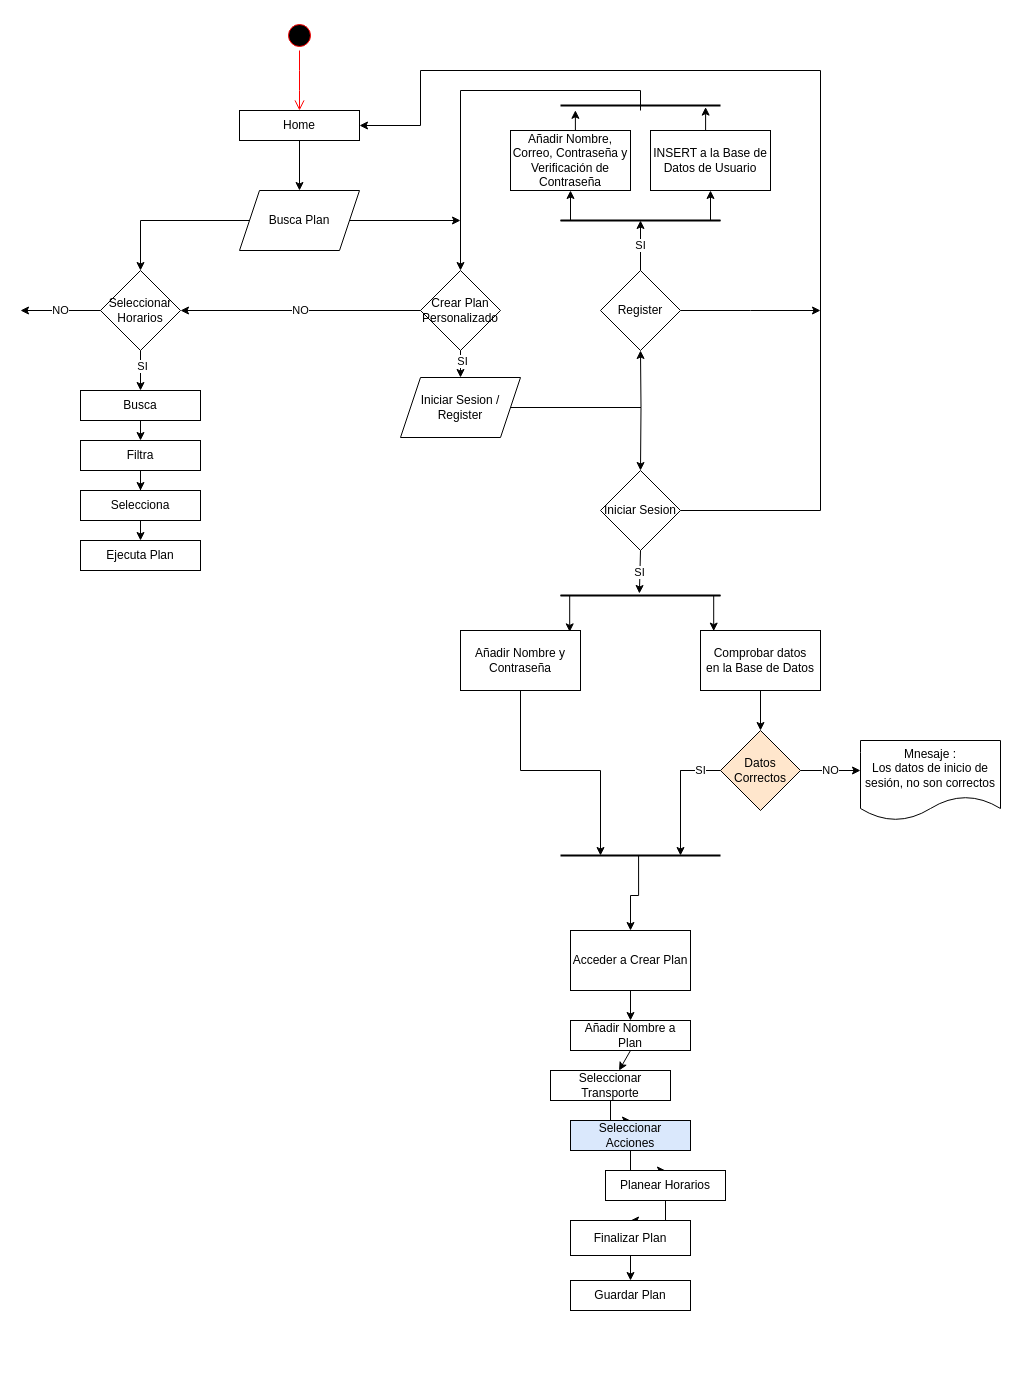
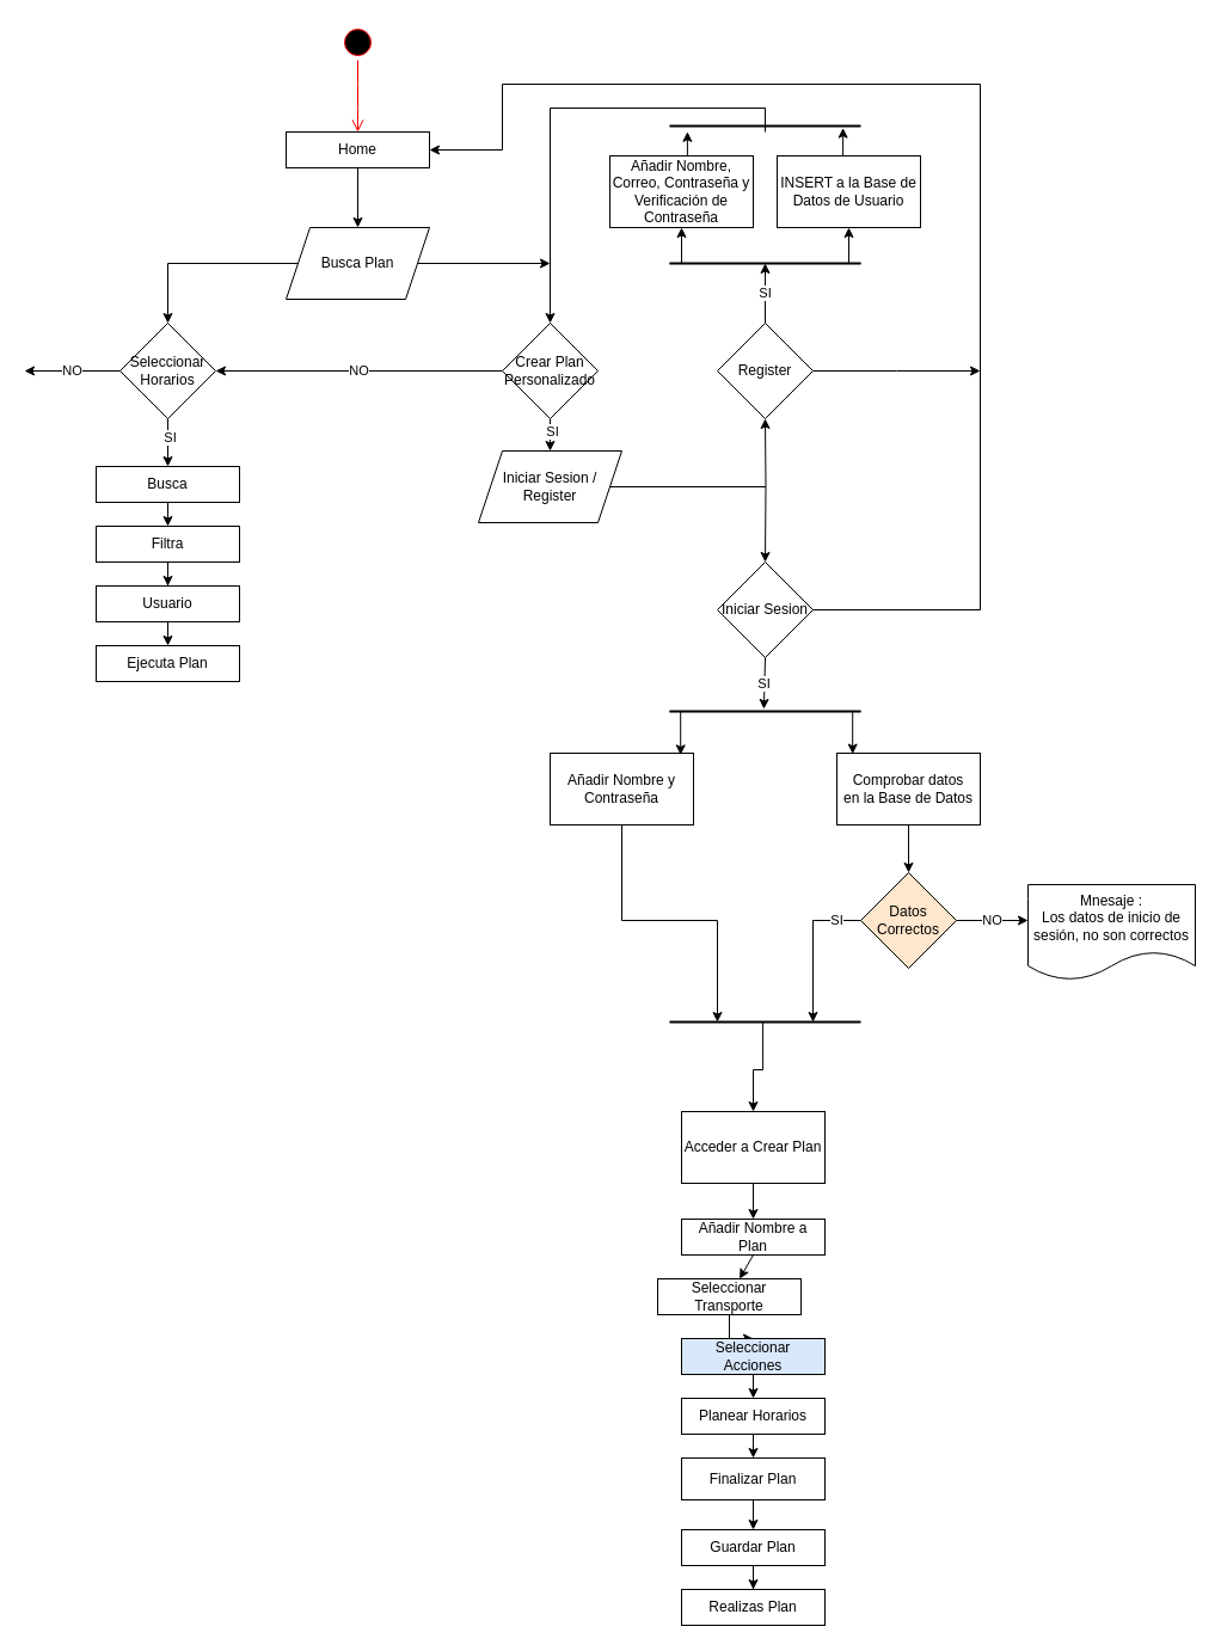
  <mxCell id="0" />
  <mxCell id="1" parent="0" />
  <mxCell id="2" value="" style="ellipse;html=1;shape=startState;fillColor=#000000;strokeColor=#ff0000;" vertex="1" parent="1"><mxGeometry x="284" y="20" width="30" height="30" as="geometry" /></mxCell>
  <mxCell id="3" value="" style="edgeStyle=orthogonalEdgeStyle;html=1;verticalAlign=bottom;endArrow=open;endSize=8;strokeColor=#ff0000;" edge="1" source="2" parent="1"><mxGeometry relative="1" as="geometry"><mxPoint x="299" y="110" as="targetPoint" /></mxGeometry></mxCell>
  <mxCell id="4" style="edgeStyle=orthogonalEdgeStyle;rounded=0;orthogonalLoop=1;jettySize=auto;html=1;entryX=0.5;entryY=0;entryDx=0;entryDy=0;" edge="1" parent="1" source="6" target="7"><mxGeometry relative="1" as="geometry"><mxPoint x="-70" y="220" as="targetPoint" /></mxGeometry></mxCell>
  <mxCell id="5" style="edgeStyle=orthogonalEdgeStyle;rounded=0;orthogonalLoop=1;jettySize=auto;html=1;" edge="1" parent="1" source="6"><mxGeometry relative="1" as="geometry"><mxPoint x="460" y="220" as="targetPoint" /></mxGeometry></mxCell>
  <mxCell id="6" value="Busca Plan" style="shape=parallelogram;perimeter=parallelogramPerimeter;whiteSpace=wrap;html=1;fixedSize=1;" vertex="1" parent="1"><mxGeometry x="239" y="190" width="120" height="60" as="geometry" /></mxCell>
  <mxCell id="7" value="Seleccionar&lt;br&gt;Horarios" style="rhombus;whiteSpace=wrap;html=1;" vertex="1" parent="1"><mxGeometry x="100" y="270" width="80" height="80" as="geometry" /></mxCell>
  <mxCell id="8" value="Busca" style="rounded=0;whiteSpace=wrap;html=1;" vertex="1" parent="1"><mxGeometry x="80" y="390" width="120" height="30" as="geometry" /></mxCell>
  <mxCell id="9" value="" style="endArrow=classic;html=1;exitX=0.5;exitY=1;exitDx=0;exitDy=0;entryX=0.5;entryY=0;entryDx=0;entryDy=0;" edge="1" parent="1" source="7" target="8"><mxGeometry width="50" height="50" relative="1" as="geometry"><mxPoint x="320" y="260" as="sourcePoint" /><mxPoint x="370" y="210" as="targetPoint" /></mxGeometry></mxCell>
  <mxCell id="10" value="SI" style="edgeLabel;html=1;align=center;verticalAlign=middle;resizable=0;points=[];" vertex="1" connectable="0" parent="9"><mxGeometry x="-0.236" y="1" relative="1" as="geometry"><mxPoint as="offset" /></mxGeometry></mxCell>
  <mxCell id="11" value="NO" style="endArrow=classic;html=1;exitX=0;exitY=0.5;exitDx=0;exitDy=0;" edge="1" parent="1" source="7"><mxGeometry width="50" height="50" relative="1" as="geometry"><mxPoint x="320" y="260" as="sourcePoint" /><mxPoint x="20" y="310" as="targetPoint" /></mxGeometry></mxCell>
  <mxCell id="12" style="edgeStyle=orthogonalEdgeStyle;rounded=0;orthogonalLoop=1;jettySize=auto;html=1;exitX=0.5;exitY=1;exitDx=0;exitDy=0;" edge="1" parent="1" source="13" target="15"><mxGeometry relative="1" as="geometry" /></mxCell>
  <mxCell id="13" value="Filtra" style="rounded=0;whiteSpace=wrap;html=1;" vertex="1" parent="1"><mxGeometry x="80" y="440" width="120" height="30" as="geometry" /></mxCell>
  <mxCell id="14" style="edgeStyle=orthogonalEdgeStyle;rounded=0;orthogonalLoop=1;jettySize=auto;html=1;exitX=0.5;exitY=1;exitDx=0;exitDy=0;entryX=0.5;entryY=0;entryDx=0;entryDy=0;" edge="1" parent="1" source="15" target="17"><mxGeometry relative="1" as="geometry" /></mxCell>
- <mxCell id="15" value="Selecciona" style="rounded=0;whiteSpace=wrap;html=1;" vertex="1" parent="1"><mxGeometry x="80" y="490" width="120" height="30" as="geometry" /></mxCell>
+ <mxCell id="15" value="Usuario" style="rounded=0;whiteSpace=wrap;html=1;" vertex="1" parent="1"><mxGeometry x="80" y="490" width="120" height="30" as="geometry" /></mxCell>
  <mxCell id="16" value="" style="endArrow=classic;html=1;exitX=0.5;exitY=1;exitDx=0;exitDy=0;" edge="1" parent="1" source="8" target="13"><mxGeometry width="50" height="50" relative="1" as="geometry"><mxPoint x="320" y="560" as="sourcePoint" /><mxPoint x="370" y="510" as="targetPoint" /></mxGeometry></mxCell>
  <mxCell id="17" value="Ejecuta Plan" style="rounded=0;whiteSpace=wrap;html=1;" vertex="1" parent="1"><mxGeometry x="80" y="540" width="120" height="30" as="geometry" /></mxCell>
  <mxCell id="18" value="Crear Plan&lt;br&gt;Personalizado" style="rhombus;whiteSpace=wrap;html=1;" vertex="1" parent="1"><mxGeometry x="420" y="270" width="80" height="80" as="geometry" /></mxCell>
  <mxCell id="19" value="Añadir Nombre a Plan" style="rounded=0;whiteSpace=wrap;html=1;" vertex="1" parent="1"><mxGeometry x="570" y="1020" width="120" height="30" as="geometry" /></mxCell>
  <mxCell id="20" value="" style="endArrow=classic;html=1;exitX=0.5;exitY=1;exitDx=0;exitDy=0;entryX=0.5;entryY=0;entryDx=0;entryDy=0;" edge="1" parent="1" source="18" target="36"><mxGeometry width="50" height="50" relative="1" as="geometry"><mxPoint x="640" y="247" as="sourcePoint" /><mxPoint x="510" y="347" as="targetPoint" /></mxGeometry></mxCell>
  <mxCell id="21" value="SI" style="edgeLabel;html=1;align=center;verticalAlign=middle;resizable=0;points=[];" vertex="1" connectable="0" parent="20"><mxGeometry x="-0.236" y="1" relative="1" as="geometry"><mxPoint as="offset" /></mxGeometry></mxCell>
  <mxCell id="22" style="edgeStyle=orthogonalEdgeStyle;rounded=0;orthogonalLoop=1;jettySize=auto;html=1;exitX=0.5;exitY=1;exitDx=0;exitDy=0;" edge="1" parent="1" source="23" target="25"><mxGeometry relative="1" as="geometry" /></mxCell>
  <mxCell id="23" value="Seleccionar Transporte" style="rounded=0;whiteSpace=wrap;html=1;" vertex="1" parent="1"><mxGeometry x="550" y="1070" width="120" height="30" as="geometry" /></mxCell>
  <mxCell id="24" style="edgeStyle=orthogonalEdgeStyle;rounded=0;orthogonalLoop=1;jettySize=auto;html=1;exitX=0.5;exitY=1;exitDx=0;exitDy=0;entryX=0.5;entryY=0;entryDx=0;entryDy=0;" edge="1" parent="1" source="25" target="28"><mxGeometry relative="1" as="geometry" /></mxCell>
  <mxCell id="25" value="Seleccionar&lt;br&gt;Acciones" style="rounded=0;whiteSpace=wrap;html=1;fillColor=#dae8fc;" vertex="1" parent="1"><mxGeometry x="570" y="1120" width="120" height="30" as="geometry" /></mxCell>
  <mxCell id="26" value="" style="endArrow=classic;html=1;exitX=0.5;exitY=1;exitDx=0;exitDy=0;" edge="1" parent="1" source="19" target="23"><mxGeometry width="50" height="50" relative="1" as="geometry"><mxPoint x="810" y="1190" as="sourcePoint" /><mxPoint x="860" y="1140" as="targetPoint" /></mxGeometry></mxCell>
  <mxCell id="27" style="edgeStyle=orthogonalEdgeStyle;rounded=0;orthogonalLoop=1;jettySize=auto;html=1;exitX=0.5;exitY=1;exitDx=0;exitDy=0;entryX=0.5;entryY=0;entryDx=0;entryDy=0;" edge="1" parent="1" source="28" target="30"><mxGeometry relative="1" as="geometry" /></mxCell>
- <mxCell id="28" value="Planear Horarios" style="rounded=0;whiteSpace=wrap;html=1;" vertex="1" parent="1"><mxGeometry x="605" y="1170" width="120" height="30" as="geometry" /></mxCell>
+ <mxCell id="28" value="Planear Horarios" style="rounded=0;whiteSpace=wrap;html=1;" vertex="1" parent="1"><mxGeometry x="570" y="1170" width="120" height="30" as="geometry" /></mxCell>
  <mxCell id="29" style="edgeStyle=orthogonalEdgeStyle;rounded=0;orthogonalLoop=1;jettySize=auto;html=1;" edge="1" parent="1" source="30" target="52"><mxGeometry relative="1" as="geometry" /></mxCell>
  <mxCell id="30" value="Finalizar Plan" style="rounded=0;whiteSpace=wrap;html=1;" vertex="1" parent="1"><mxGeometry x="570" y="1220" width="120" height="35" as="geometry" /></mxCell>
+ <mxCell id="31" value="Realizas Plan" style="rounded=0;whiteSpace=wrap;html=1;" vertex="1" parent="1"><mxGeometry x="570" y="1330" width="120" height="30" as="geometry" /></mxCell>
  <mxCell id="32" style="edgeStyle=orthogonalEdgeStyle;rounded=0;orthogonalLoop=1;jettySize=auto;html=1;entryX=0.5;entryY=0;entryDx=0;entryDy=0;" edge="1" parent="1" source="33" target="6"><mxGeometry relative="1" as="geometry" /></mxCell>
  <mxCell id="33" value="Home" style="rounded=0;whiteSpace=wrap;html=1;" vertex="1" parent="1"><mxGeometry x="239" y="110" width="120" height="30" as="geometry" /></mxCell>
  <mxCell id="34" value="" style="edgeStyle=orthogonalEdgeStyle;rounded=0;orthogonalLoop=1;jettySize=auto;html=1;" edge="1" parent="1" source="36"><mxGeometry relative="1" as="geometry"><mxPoint x="640" y="470" as="targetPoint" /></mxGeometry></mxCell>
  <mxCell id="35" style="edgeStyle=orthogonalEdgeStyle;rounded=0;orthogonalLoop=1;jettySize=auto;html=1;entryX=0.5;entryY=1;entryDx=0;entryDy=0;" edge="1" parent="1" source="36"><mxGeometry relative="1" as="geometry"><mxPoint x="640" y="350" as="targetPoint" /></mxGeometry></mxCell>
  <mxCell id="36" value="Iniciar Sesion /&lt;br&gt;Register" style="shape=parallelogram;perimeter=parallelogramPerimeter;whiteSpace=wrap;html=1;fixedSize=1;" vertex="1" parent="1"><mxGeometry x="400" y="377" width="120" height="60" as="geometry" /></mxCell>
  <mxCell id="37" style="edgeStyle=orthogonalEdgeStyle;rounded=0;orthogonalLoop=1;jettySize=auto;html=1;entryX=1;entryY=0.5;entryDx=0;entryDy=0;" edge="1" parent="1" source="38" target="33"><mxGeometry relative="1" as="geometry"><Array as="points"><mxPoint x="820" y="510" /><mxPoint x="820" y="70" /><mxPoint x="420" y="70" /><mxPoint x="420" y="125" /></Array></mxGeometry></mxCell>
  <mxCell id="38" value="Iniciar Sesion" style="rhombus;whiteSpace=wrap;html=1;" vertex="1" parent="1"><mxGeometry x="600" y="470" width="80" height="80" as="geometry" /></mxCell>
  <mxCell id="39" style="edgeStyle=orthogonalEdgeStyle;rounded=0;orthogonalLoop=1;jettySize=auto;html=1;" edge="1" parent="1" source="40"><mxGeometry relative="1" as="geometry"><mxPoint x="820" y="310" as="targetPoint" /></mxGeometry></mxCell>
  <mxCell id="40" value="Register" style="rhombus;whiteSpace=wrap;html=1;" vertex="1" parent="1"><mxGeometry x="600" y="270" width="80" height="80" as="geometry" /></mxCell>
  <mxCell id="41" style="edgeStyle=orthogonalEdgeStyle;rounded=0;orthogonalLoop=1;jettySize=auto;html=1;entryX=0.25;entryY=0.5;entryDx=0;entryDy=0;entryPerimeter=0;" edge="1" parent="1" source="42" target="57"><mxGeometry relative="1" as="geometry"><Array as="points"><mxPoint x="520" y="770" /><mxPoint x="600" y="770" /></Array></mxGeometry></mxCell>
  <mxCell id="42" value="Añadir Nombre y Contraseña" style="rounded=0;whiteSpace=wrap;html=1;" vertex="1" parent="1"><mxGeometry x="460" y="630" width="120" height="60" as="geometry" /></mxCell>
  <mxCell id="43" style="edgeStyle=orthogonalEdgeStyle;rounded=0;orthogonalLoop=1;jettySize=auto;html=1;exitX=0;exitY=0.5;exitDx=0;exitDy=0;exitPerimeter=0;entryX=0.91;entryY=0.023;entryDx=0;entryDy=0;entryPerimeter=0;" edge="1" parent="1" source="45" target="42"><mxGeometry relative="1" as="geometry" /></mxCell>
  <mxCell id="44" style="edgeStyle=orthogonalEdgeStyle;rounded=0;orthogonalLoop=1;jettySize=auto;html=1;exitX=1;exitY=0.5;exitDx=0;exitDy=0;exitPerimeter=0;entryX=0.11;entryY=0.01;entryDx=0;entryDy=0;entryPerimeter=0;" edge="1" parent="1" source="45" target="47"><mxGeometry relative="1" as="geometry" /></mxCell>
  <mxCell id="45" value="" style="line;strokeWidth=2;html=1;" vertex="1" parent="1"><mxGeometry x="560" y="590" width="160" height="10" as="geometry" /></mxCell>
  <mxCell id="46" style="edgeStyle=orthogonalEdgeStyle;rounded=0;orthogonalLoop=1;jettySize=auto;html=1;entryX=0.5;entryY=0;entryDx=0;entryDy=0;" edge="1" parent="1" source="47" target="54"><mxGeometry relative="1" as="geometry" /></mxCell>
  <mxCell id="47" value="Comprobar datos&lt;br&gt;en la Base de Datos" style="rounded=0;whiteSpace=wrap;html=1;" vertex="1" parent="1"><mxGeometry x="700" y="630" width="120" height="60" as="geometry" /></mxCell>
  <mxCell id="48" value="SI" style="endArrow=classic;html=1;entryX=0.493;entryY=0.3;entryDx=0;entryDy=0;entryPerimeter=0;exitX=0.5;exitY=1;exitDx=0;exitDy=0;" edge="1" parent="1" source="38" target="45"><mxGeometry width="50" height="50" relative="1" as="geometry"><mxPoint x="240" y="790" as="sourcePoint" /><mxPoint x="290" y="740" as="targetPoint" /></mxGeometry></mxCell>
  <mxCell id="49" style="edgeStyle=orthogonalEdgeStyle;rounded=0;orthogonalLoop=1;jettySize=auto;html=1;" edge="1" parent="1" source="50" target="19"><mxGeometry relative="1" as="geometry" /></mxCell>
  <mxCell id="50" value="Acceder a Crear Plan" style="rounded=0;whiteSpace=wrap;html=1;" vertex="1" parent="1"><mxGeometry x="570" y="930" width="120" height="60" as="geometry" /></mxCell>
+ <mxCell id="51" style="edgeStyle=orthogonalEdgeStyle;rounded=0;orthogonalLoop=1;jettySize=auto;html=1;" edge="1" parent="1" source="52" target="31"><mxGeometry relative="1" as="geometry"><mxPoint x="630" y="1349" as="targetPoint" /></mxGeometry></mxCell>
  <mxCell id="52" value="Guardar Plan" style="rounded=0;whiteSpace=wrap;html=1;" vertex="1" parent="1"><mxGeometry x="570" y="1280" width="120" height="30" as="geometry" /></mxCell>
  <mxCell id="53" style="edgeStyle=orthogonalEdgeStyle;rounded=0;orthogonalLoop=1;jettySize=auto;html=1;entryX=0.75;entryY=0.5;entryDx=0;entryDy=0;entryPerimeter=0;" edge="1" parent="1" target="57"><mxGeometry relative="1" as="geometry"><mxPoint x="710" y="770" as="sourcePoint" /><Array as="points"><mxPoint x="680" y="770" /></Array></mxGeometry></mxCell>
  <mxCell id="54" value="Datos Correctos" style="rhombus;whiteSpace=wrap;html=1;fillColor=#ffe6cc;" vertex="1" parent="1"><mxGeometry x="720" y="730" width="80" height="80" as="geometry" /></mxCell>
  <mxCell id="55" value="NO" style="endArrow=classic;html=1;exitX=1;exitY=0.5;exitDx=0;exitDy=0;" edge="1" parent="1" source="54"><mxGeometry width="50" height="50" relative="1" as="geometry"><mxPoint x="240" y="870" as="sourcePoint" /><mxPoint x="860" y="770" as="targetPoint" /></mxGeometry></mxCell>
  <mxCell id="56" style="edgeStyle=orthogonalEdgeStyle;rounded=0;orthogonalLoop=1;jettySize=auto;html=1;exitX=0.488;exitY=0.54;exitDx=0;exitDy=0;exitPerimeter=0;" edge="1" parent="1" source="57" target="50"><mxGeometry relative="1" as="geometry" /></mxCell>
  <mxCell id="57" value="" style="line;strokeWidth=2;html=1;" vertex="1" parent="1"><mxGeometry x="560" y="850" width="160" height="10" as="geometry" /></mxCell>
  <mxCell id="58" value="SI" style="endArrow=none;html=1;entryX=0;entryY=0.5;entryDx=0;entryDy=0;" edge="1" parent="1" target="54"><mxGeometry width="50" height="50" relative="1" as="geometry"><mxPoint x="680" y="770" as="sourcePoint" /><mxPoint x="760" y="830" as="targetPoint" /></mxGeometry></mxCell>
  <mxCell id="59" value="Mnesaje :&lt;br&gt;Los datos de inicio de sesión, no son correctos" style="shape=document;whiteSpace=wrap;html=1;boundedLbl=1;" vertex="1" parent="1"><mxGeometry x="860" y="740" width="140" height="80" as="geometry" /></mxCell>
  <mxCell id="60" value="NO" style="endArrow=classic;html=1;entryX=1;entryY=0.5;entryDx=0;entryDy=0;exitX=0;exitY=0.5;exitDx=0;exitDy=0;" edge="1" parent="1" source="18" target="7"><mxGeometry width="50" height="50" relative="1" as="geometry"><mxPoint x="260" y="450" as="sourcePoint" /><mxPoint x="310" y="400" as="targetPoint" /></mxGeometry></mxCell>
  <mxCell id="61" value="SI" style="endArrow=classic;html=1;exitX=0.5;exitY=0;exitDx=0;exitDy=0;" edge="1" parent="1" source="40"><mxGeometry width="50" height="50" relative="1" as="geometry"><mxPoint x="260" y="350" as="sourcePoint" /><mxPoint x="640" y="220" as="targetPoint" /></mxGeometry></mxCell>
  <mxCell id="62" style="edgeStyle=orthogonalEdgeStyle;rounded=0;orthogonalLoop=1;jettySize=auto;html=1;exitX=0;exitY=0.5;exitDx=0;exitDy=0;exitPerimeter=0;" edge="1" parent="1" source="64"><mxGeometry relative="1" as="geometry"><mxPoint x="570" y="190" as="targetPoint" /></mxGeometry></mxCell>
  <mxCell id="63" style="edgeStyle=orthogonalEdgeStyle;rounded=0;orthogonalLoop=1;jettySize=auto;html=1;exitX=1;exitY=0.5;exitDx=0;exitDy=0;exitPerimeter=0;" edge="1" parent="1" source="64"><mxGeometry relative="1" as="geometry"><mxPoint x="710" y="190" as="targetPoint" /></mxGeometry></mxCell>
  <mxCell id="64" value="" style="line;strokeWidth=2;html=1;" vertex="1" parent="1"><mxGeometry x="560" y="215" width="160" height="10" as="geometry" /></mxCell>
  <mxCell id="65" style="edgeStyle=orthogonalEdgeStyle;rounded=0;orthogonalLoop=1;jettySize=auto;html=1;exitX=0.5;exitY=0;exitDx=0;exitDy=0;entryX=0.093;entryY=0.98;entryDx=0;entryDy=0;entryPerimeter=0;" edge="1" parent="1" source="66" target="70"><mxGeometry relative="1" as="geometry" /></mxCell>
  <mxCell id="66" value="Añadir Nombre, Correo, Contraseña y Verificación de Contraseña" style="rounded=0;whiteSpace=wrap;html=1;" vertex="1" parent="1"><mxGeometry x="510" y="130" width="120" height="60" as="geometry" /></mxCell>
  <mxCell id="67" style="edgeStyle=orthogonalEdgeStyle;rounded=0;orthogonalLoop=1;jettySize=auto;html=1;exitX=0.5;exitY=0;exitDx=0;exitDy=0;entryX=0.907;entryY=0.66;entryDx=0;entryDy=0;entryPerimeter=0;" edge="1" parent="1" source="68" target="70"><mxGeometry relative="1" as="geometry" /></mxCell>
  <mxCell id="68" value="INSERT a la Base de Datos de Usuario" style="rounded=0;whiteSpace=wrap;html=1;" vertex="1" parent="1"><mxGeometry x="650" y="130" width="120" height="60" as="geometry" /></mxCell>
  <mxCell id="69" style="edgeStyle=orthogonalEdgeStyle;rounded=0;orthogonalLoop=1;jettySize=auto;html=1;entryX=0.5;entryY=0;entryDx=0;entryDy=0;exitX=0.5;exitY=1;exitDx=0;exitDy=0;exitPerimeter=0;" edge="1" parent="1" source="70" target="18"><mxGeometry relative="1" as="geometry"><Array as="points"><mxPoint x="640" y="90" /><mxPoint x="460" y="90" /></Array></mxGeometry></mxCell>
  <mxCell id="70" value="" style="line;strokeWidth=2;html=1;" vertex="1" parent="1"><mxGeometry x="560" y="100" width="160" height="10" as="geometry" /></mxCell>
